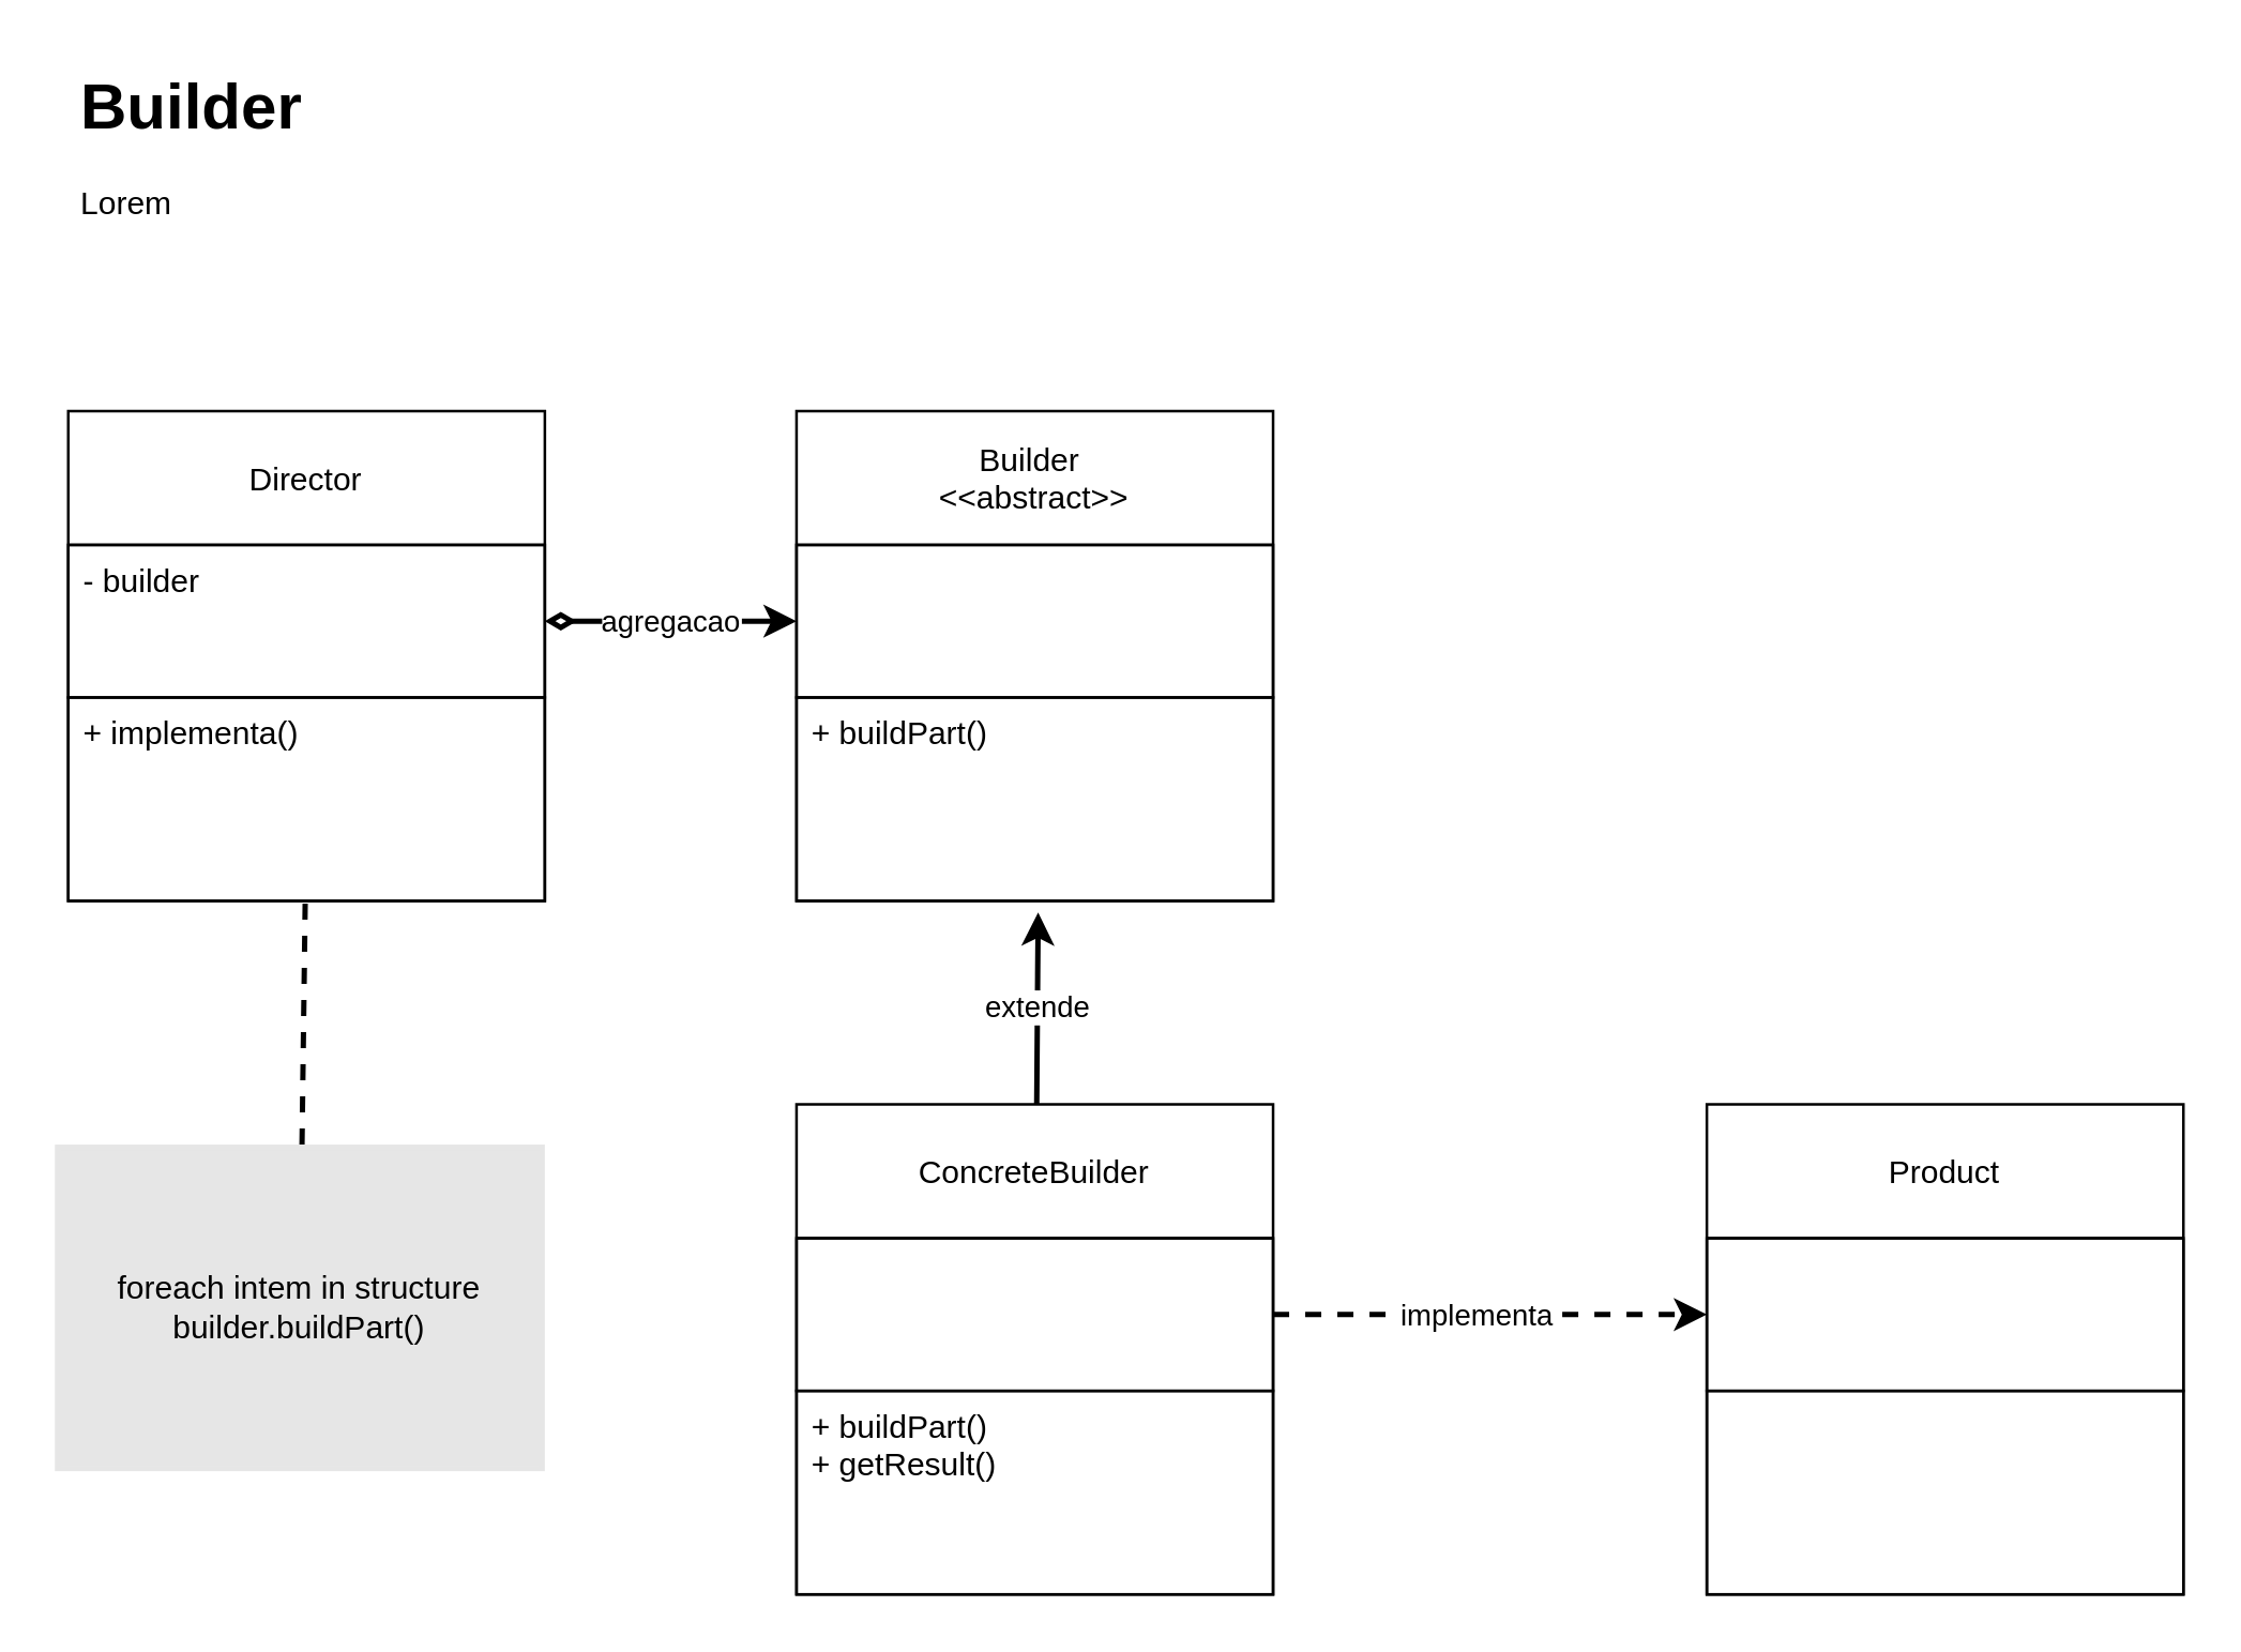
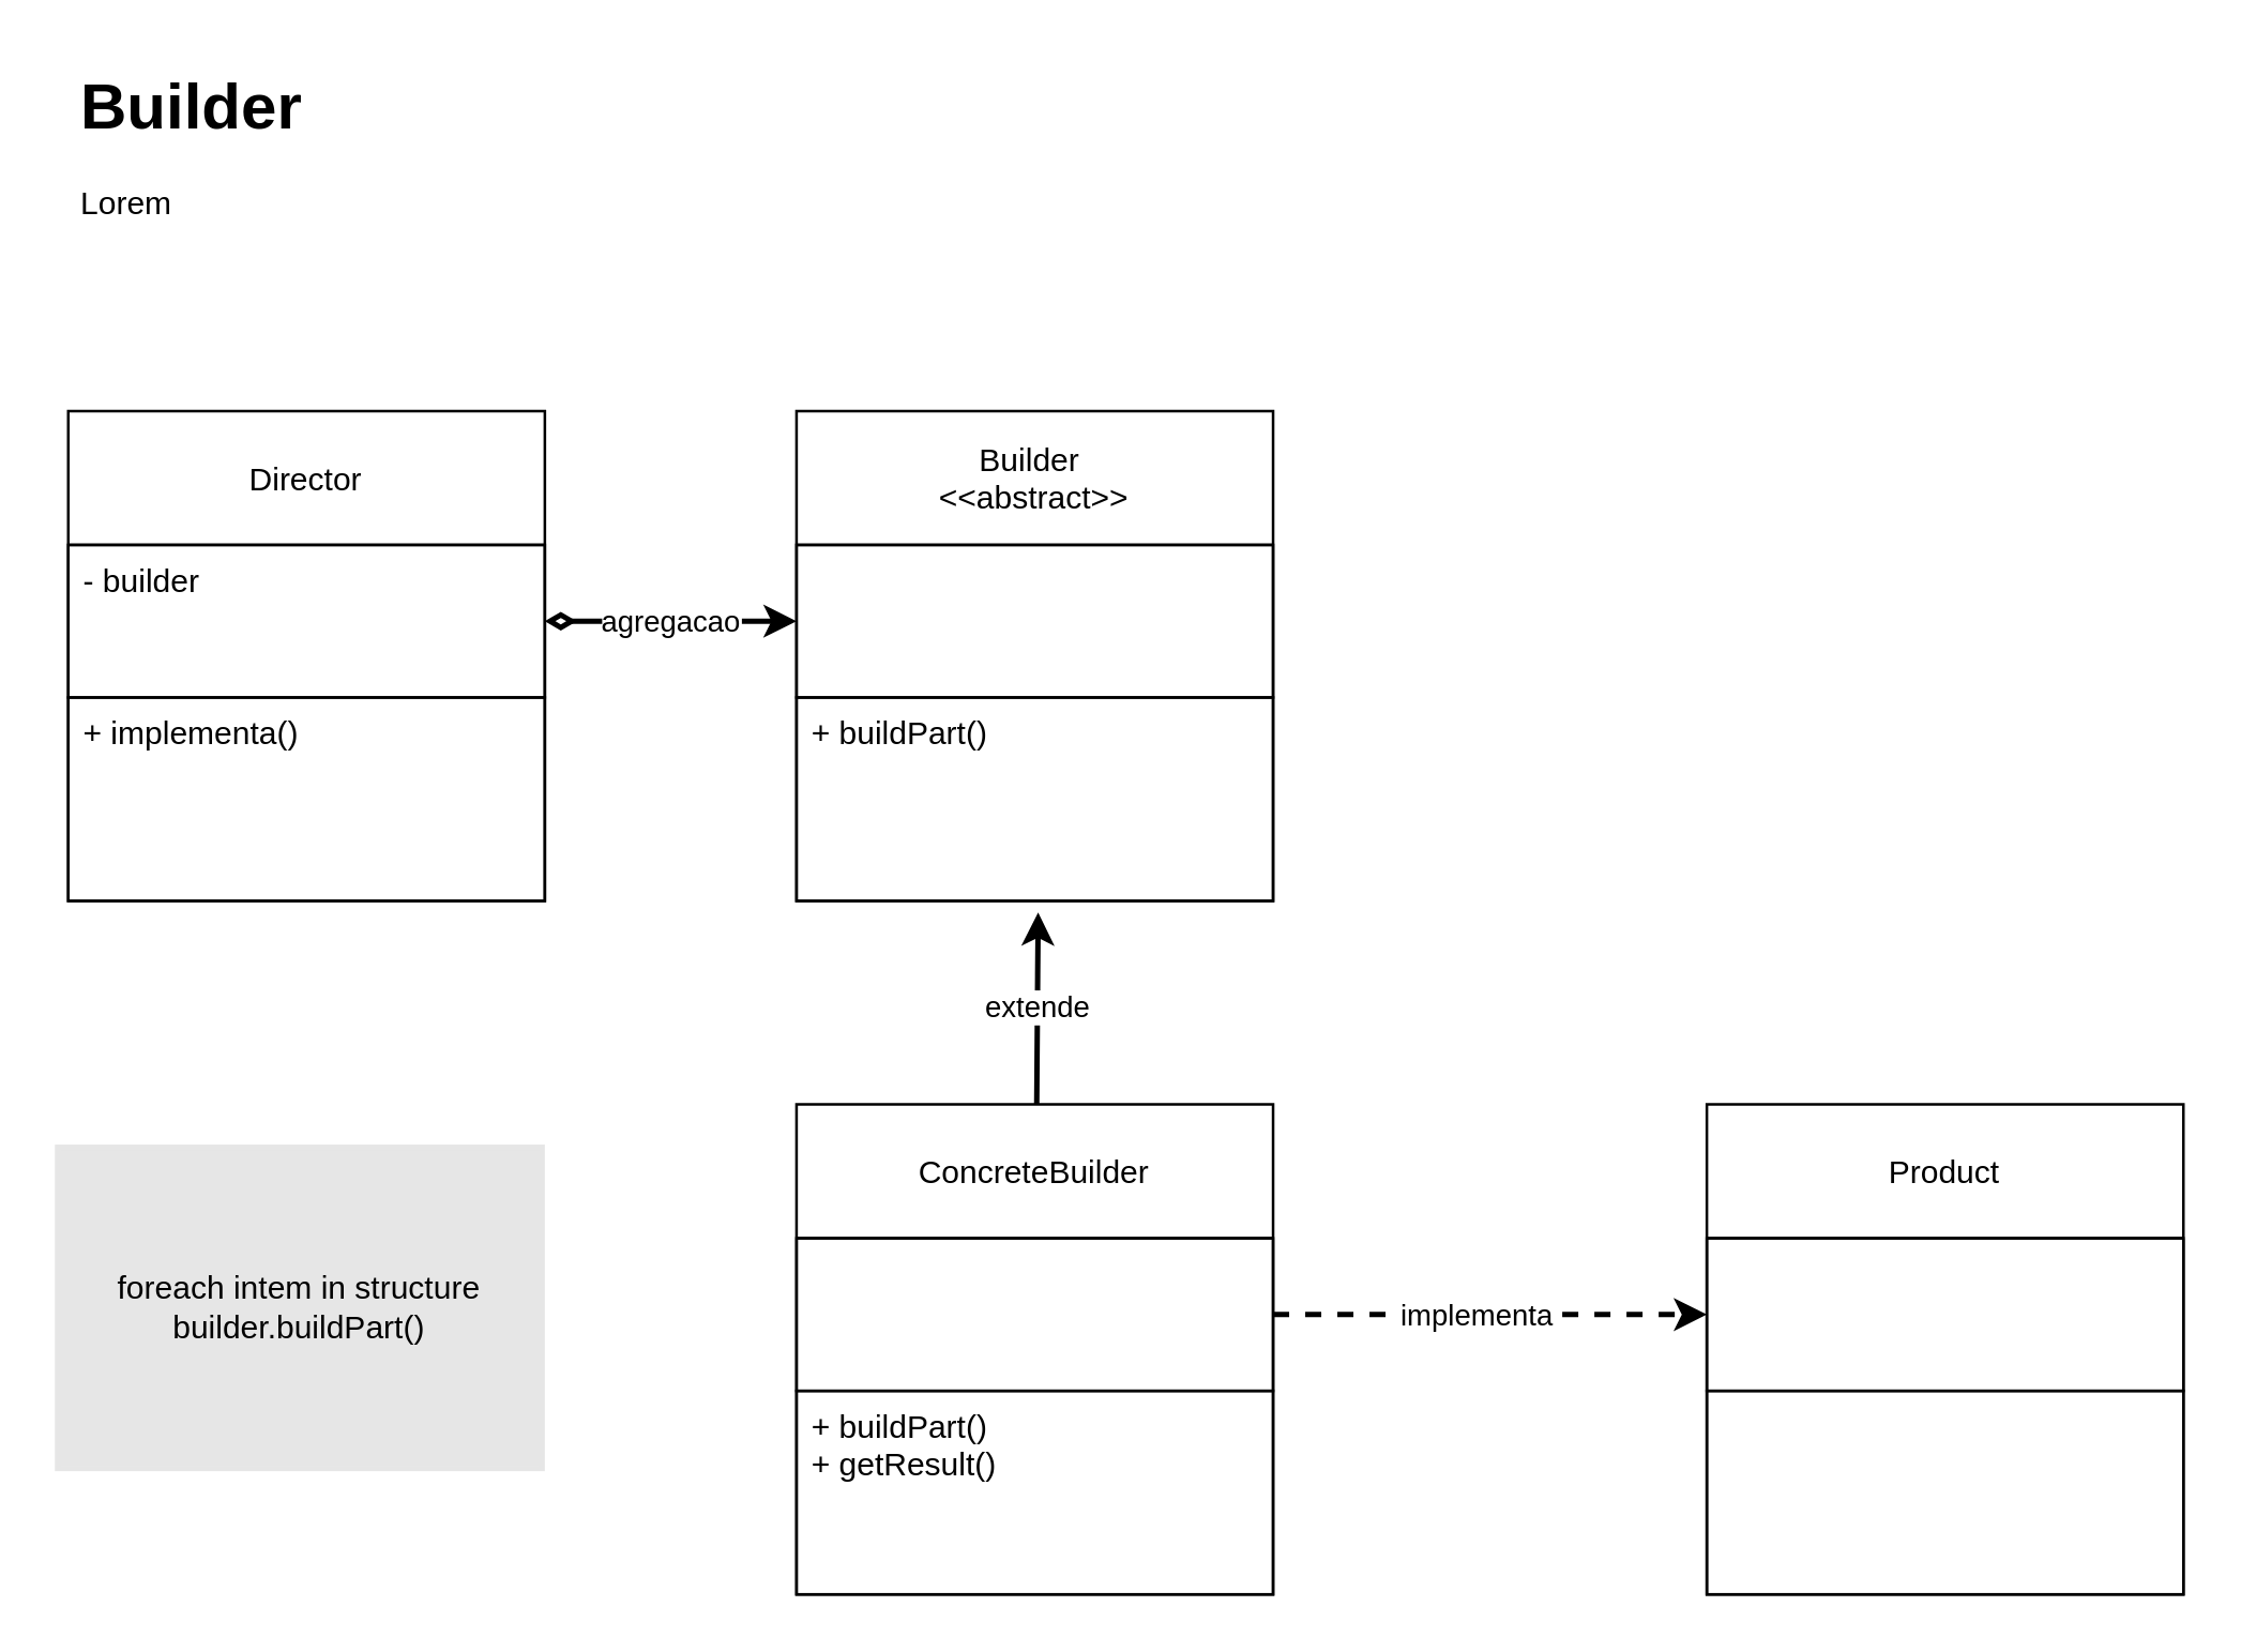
  <mxCell id="0" />
  <mxCell id="1" parent="0" />
  <mxCell id="2" value="Director" style="swimlane;fontStyle=0;childLayout=stackLayout;horizontal=1;startSize=50;fillColor=none;horizontalStack=0;resizeParent=1;resizeParentMax=0;resizeLast=0;collapsible=1;marginBottom=0;rounded=0;shadow=0;sketch=0;fontColor=#000000;strokeColor=#000000;" parent="1" vertex="1"><mxGeometry x="25" y="153" width="178" height="183" as="geometry"><mxRectangle x="-505" y="-802" width="89" height="50" as="alternateBounds" /></mxGeometry></mxCell>
  <mxCell id="3" value="- builder" style="text;strokeColor=#000000;fillColor=none;align=left;verticalAlign=top;spacingLeft=4;spacingRight=4;overflow=hidden;rotatable=0;points=[[0,0.5],[1,0.5]];portConstraint=eastwest;fontColor=#000000;" parent="2" vertex="1"><mxGeometry y="50" width="178" height="57" as="geometry" /></mxCell>
  <mxCell id="4" value="+ implementa()" style="text;strokeColor=#000000;fillColor=none;align=left;verticalAlign=top;spacingLeft=4;spacingRight=4;overflow=hidden;rotatable=0;points=[[0,0.5],[1,0.5]];portConstraint=eastwest;fontColor=#000000;" parent="2" vertex="1"><mxGeometry y="107" width="178" height="76" as="geometry" /></mxCell>
  <mxCell id="5" value="&lt;h1&gt;&lt;/h1&gt;&lt;font color=&quot;#000000&quot;&gt;&lt;span style=&quot;font-size: 24px&quot;&gt;&lt;b&gt;Builder&lt;br&gt;&lt;/b&gt;&lt;/span&gt;&lt;br&gt;Lorem&lt;br&gt;&lt;/font&gt;" style="text;html=1;strokeColor=none;fillColor=none;spacing=5;spacingTop=-20;whiteSpace=wrap;overflow=hidden;rounded=0;" parent="1" vertex="1"><mxGeometry x="25" y="20" width="422" height="120" as="geometry" /></mxCell>
  <mxCell id="6" value="Builder &#10;&lt;&lt;abstract&gt;&gt;" style="swimlane;fontStyle=0;childLayout=stackLayout;horizontal=1;startSize=50;fillColor=none;horizontalStack=0;resizeParent=1;resizeParentMax=0;resizeLast=0;collapsible=1;marginBottom=0;rounded=0;shadow=0;sketch=0;fontColor=#000000;strokeColor=#000000;" parent="1" vertex="1"><mxGeometry x="297" y="153" width="178" height="183" as="geometry"><mxRectangle x="-505" y="-802" width="89" height="50" as="alternateBounds" /></mxGeometry></mxCell>
  <mxCell id="7" value="" style="text;strokeColor=#000000;fillColor=none;align=left;verticalAlign=top;spacingLeft=4;spacingRight=4;overflow=hidden;rotatable=0;points=[[0,0.5],[1,0.5]];portConstraint=eastwest;fontColor=#000000;" parent="6" vertex="1"><mxGeometry y="50" width="178" height="57" as="geometry" /></mxCell>
  <mxCell id="8" value="+ buildPart()" style="text;strokeColor=#000000;fillColor=none;align=left;verticalAlign=top;spacingLeft=4;spacingRight=4;overflow=hidden;rotatable=0;points=[[0,0.5],[1,0.5]];portConstraint=eastwest;fontColor=#000000;" parent="6" vertex="1"><mxGeometry y="107" width="178" height="76" as="geometry" /></mxCell>
  <mxCell id="9" value="&lt;font color=&quot;#000000&quot; style=&quot;background-color: rgb(255 , 255 , 255)&quot;&gt;agregacao&lt;/font&gt;" style="edgeStyle=none;html=1;entryX=0;entryY=0.5;entryDx=0;entryDy=0;strokeWidth=2;strokeColor=#000000;startArrow=diamondThin;startFill=0;" parent="1" source="3" target="7" edge="1"><mxGeometry relative="1" as="geometry" /></mxCell>
- <mxCell id="10" style="edgeStyle=none;html=1;fontColor=#000000;startArrow=none;startFill=0;strokeColor=#000000;strokeWidth=2;endArrow=none;endFill=0;dashed=1;" parent="1" source="11" target="4" edge="1"><mxGeometry relative="1" as="geometry" /></mxCell>
  <mxCell id="11" value="&lt;font color=&quot;#000000&quot;&gt;foreach intem in structure&lt;br&gt;builder.buildPart()&lt;br&gt;&lt;/font&gt;" style="shape=ext;double=1;rounded=0;whiteSpace=wrap;html=1;fillColor=#E6E6E6;strokeColor=none;" parent="1" vertex="1"><mxGeometry x="20" y="427" width="183" height="122" as="geometry" /></mxCell>
  <mxCell id="12" value="&lt;span style=&quot;background-color: rgb(255 , 255 , 255)&quot;&gt;extende&lt;/span&gt;" style="edgeStyle=none;html=1;entryX=0.507;entryY=1.057;entryDx=0;entryDy=0;entryPerimeter=0;fontColor=#000000;startArrow=none;startFill=0;endArrow=classic;endFill=1;strokeColor=#000000;strokeWidth=2;align=center;" parent="1" source="13" target="8" edge="1"><mxGeometry relative="1" as="geometry"><Array as="points"><mxPoint x="387" y="374" /></Array></mxGeometry></mxCell>
  <mxCell id="13" value="ConcreteBuilder" style="swimlane;fontStyle=0;childLayout=stackLayout;horizontal=1;startSize=50;fillColor=none;horizontalStack=0;resizeParent=1;resizeParentMax=0;resizeLast=0;collapsible=1;marginBottom=0;rounded=0;shadow=0;sketch=0;fontColor=#000000;strokeColor=#000000;" parent="1" vertex="1"><mxGeometry x="297" y="412" width="178" height="183" as="geometry"><mxRectangle x="-505" y="-802" width="89" height="50" as="alternateBounds" /></mxGeometry></mxCell>
  <mxCell id="14" value="" style="text;strokeColor=#000000;fillColor=none;align=left;verticalAlign=top;spacingLeft=4;spacingRight=4;overflow=hidden;rotatable=0;points=[[0,0.5],[1,0.5]];portConstraint=eastwest;fontColor=#000000;" parent="13" vertex="1"><mxGeometry y="50" width="178" height="57" as="geometry" /></mxCell>
  <mxCell id="15" value="+ buildPart()&#10;+ getResult()" style="text;strokeColor=#000000;fillColor=none;align=left;verticalAlign=top;spacingLeft=4;spacingRight=4;overflow=hidden;rotatable=0;points=[[0,0.5],[1,0.5]];portConstraint=eastwest;fontColor=#000000;" parent="13" vertex="1"><mxGeometry y="107" width="178" height="76" as="geometry" /></mxCell>
  <mxCell id="16" value="Product" style="swimlane;fontStyle=0;childLayout=stackLayout;horizontal=1;startSize=50;fillColor=none;horizontalStack=0;resizeParent=1;resizeParentMax=0;resizeLast=0;collapsible=1;marginBottom=0;rounded=0;shadow=0;sketch=0;fontColor=#000000;strokeColor=#000000;" parent="1" vertex="1"><mxGeometry x="637" y="412" width="178" height="183" as="geometry"><mxRectangle x="-505" y="-802" width="89" height="50" as="alternateBounds" /></mxGeometry></mxCell>
  <mxCell id="17" value="" style="text;strokeColor=#000000;fillColor=none;align=left;verticalAlign=top;spacingLeft=4;spacingRight=4;overflow=hidden;rotatable=0;points=[[0,0.5],[1,0.5]];portConstraint=eastwest;fontColor=#000000;" parent="16" vertex="1"><mxGeometry y="50" width="178" height="57" as="geometry" /></mxCell>
  <mxCell id="18" value="" style="text;strokeColor=#000000;fillColor=none;align=left;verticalAlign=top;spacingLeft=4;spacingRight=4;overflow=hidden;rotatable=0;points=[[0,0.5],[1,0.5]];portConstraint=eastwest;fontColor=#000000;" parent="16" vertex="1"><mxGeometry y="107" width="178" height="76" as="geometry" /></mxCell>
  <mxCell id="19" style="edgeStyle=none;html=1;entryX=0;entryY=0.5;entryDx=0;entryDy=0;fontColor=#000000;startArrow=none;startFill=0;endArrow=classic;endFill=1;strokeColor=#000000;strokeWidth=2;dashed=1;" parent="1" source="14" target="17" edge="1"><mxGeometry relative="1" as="geometry"><mxPoint x="527" y="490.5" as="targetPoint" /></mxGeometry></mxCell>
  <mxCell id="20" value="implementa" style="edgeLabel;html=1;align=center;verticalAlign=middle;resizable=0;points=[];labelBackgroundColor=#FFFFFF;fontColor=#000000;" vertex="1" connectable="0" parent="19"><mxGeometry x="-0.333" y="5" relative="1" as="geometry"><mxPoint x="21" y="5" as="offset" /></mxGeometry></mxCell>
